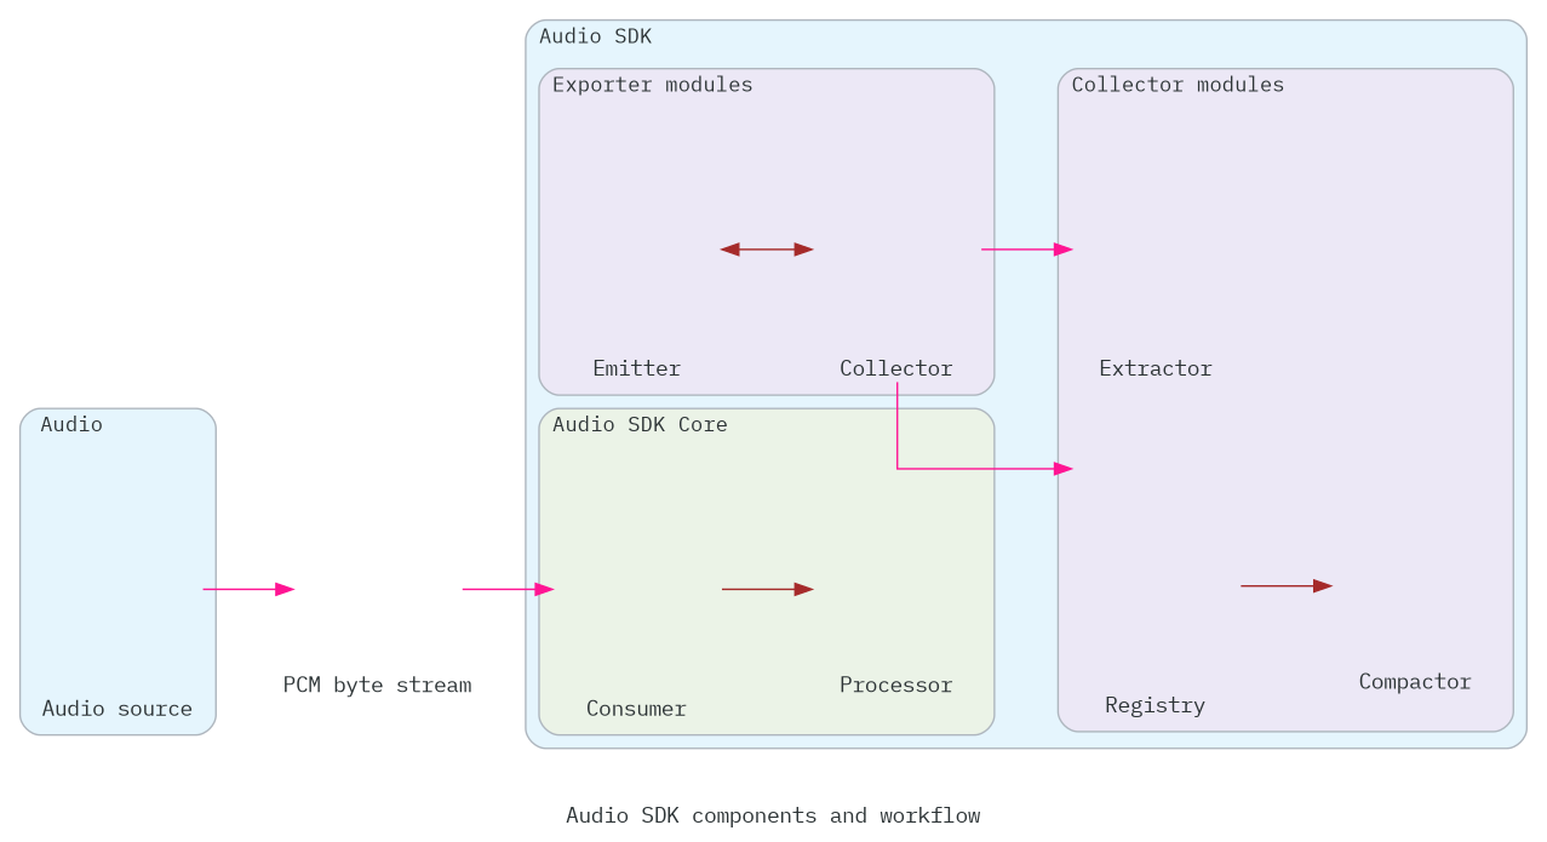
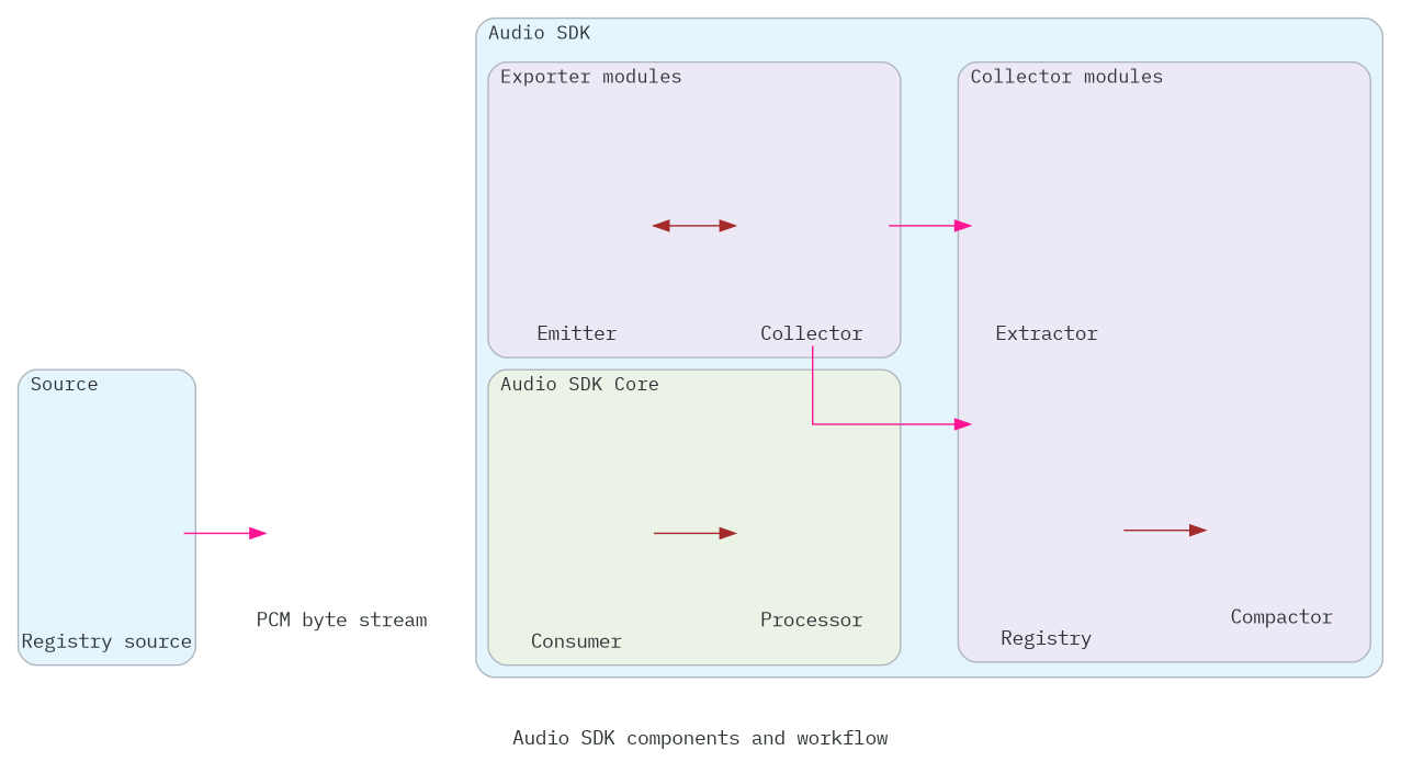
  digraph {
    fontcolor="#2D3436"
    fontname="IBM Plex Mono"
    fontsize=13
    label="Audio SDK components and workflow"
    nodesep=0.6
    rankdir=LR
    ranksep=0.75
    splines=ortho
    node [fixedsize=true fontcolor="#2D3436" fontname="IBM Plex Mono" fontsize=13 labelloc=b shape=none style=rounded]
    edge [color=deeppink dir=forward fontcolor="#2D3436" fontname="IBM Plex Mono" fontsize=13]
    n1 [height=2.1999999999999997 label=Extractor width=1.4]
    n2 [height=2.1999999999999997 label=Registry width=1.4]
    n3 [height=1.7999999999999998 label=Compactor width=1.4]
    n4 [height=2.1999999999999997 label=Collector width=1.4]
    n5 [height=2.1999999999999997 label=Emitter width=1.4]
    n6 [height=2.1999999999999997 label=Consumer width=1.4]
    n7 [height=1.7999999999999998 label=Processor width=1.4]
-   n8 [height=2.1999999999999997 label="Audio source" width=1.4]
+   n8 [height=2.1999999999999997 label="Registry source" width=1.4]
    n9 [height=1.7999999999999998 label="PCM byte stream" width=1.4]
    subgraph cluster_1 {
      bgcolor="#E5F5FD"
      fontsize=12
      label="Audio SDK"
      labeljust=l
      pencolor="#AEB6BE"
      shape=box
      style=rounded
      subgraph cluster_2 {
        bgcolor="#ECE8F6"
        fontsize=12
        label="Collector modules"
        labeljust=l
        pencolor="#AEB6BE"
        shape=box
        style=rounded
        n1
        n2
        n3
      }
      subgraph cluster_3 {
        bgcolor="#ECE8F6"
        fontsize=12
        label="Exporter modules"
        labeljust=l
        pencolor="#AEB6BE"
        shape=box
        style=rounded
        n4
        n5
      }
      subgraph cluster_4 {
        bgcolor="#EBF3E7"
        fontsize=12
        label="Audio SDK Core"
        labeljust=l
        pencolor="#AEB6BE"
        shape=box
        style=rounded
        n6
        n7
      }
    }
    subgraph cluster_5 {
      bgcolor="#E5F5FD"
      fontsize=12
-     label=Audio
+     label=Source
      labeljust=l
      pencolor="#AEB6BE"
      shape=box
      style=rounded
      n8
    }
    n2 -> n3 [color=brown]
    n4 -> n1
    n4 -> n2
    n5 -> n4 [color=brown dir=both]
    n6 -> n7 [color=brown]
    n8 -> n9
-   n9 -> n6
  }
